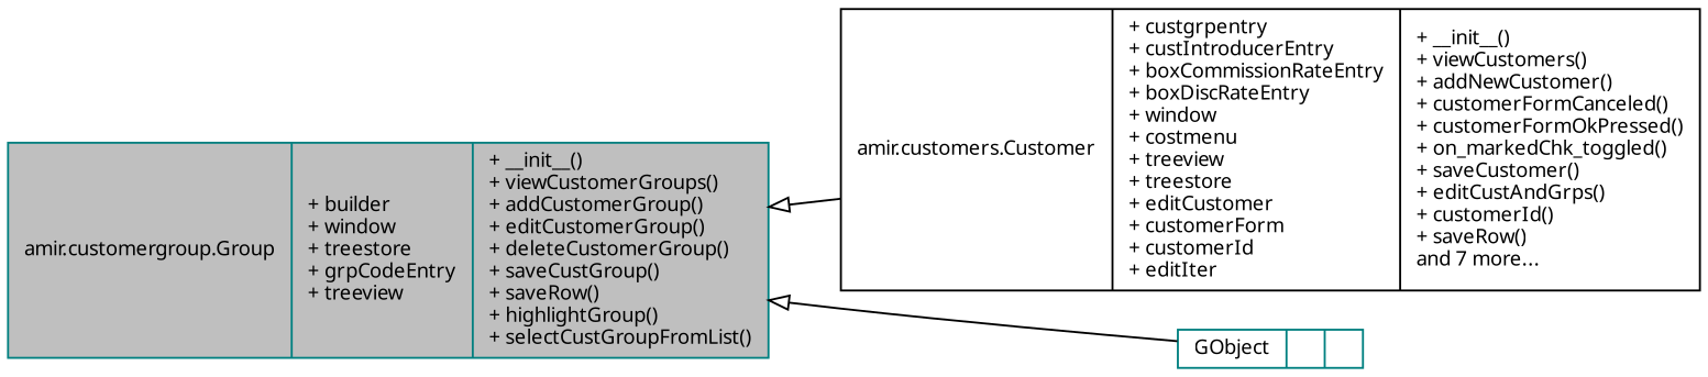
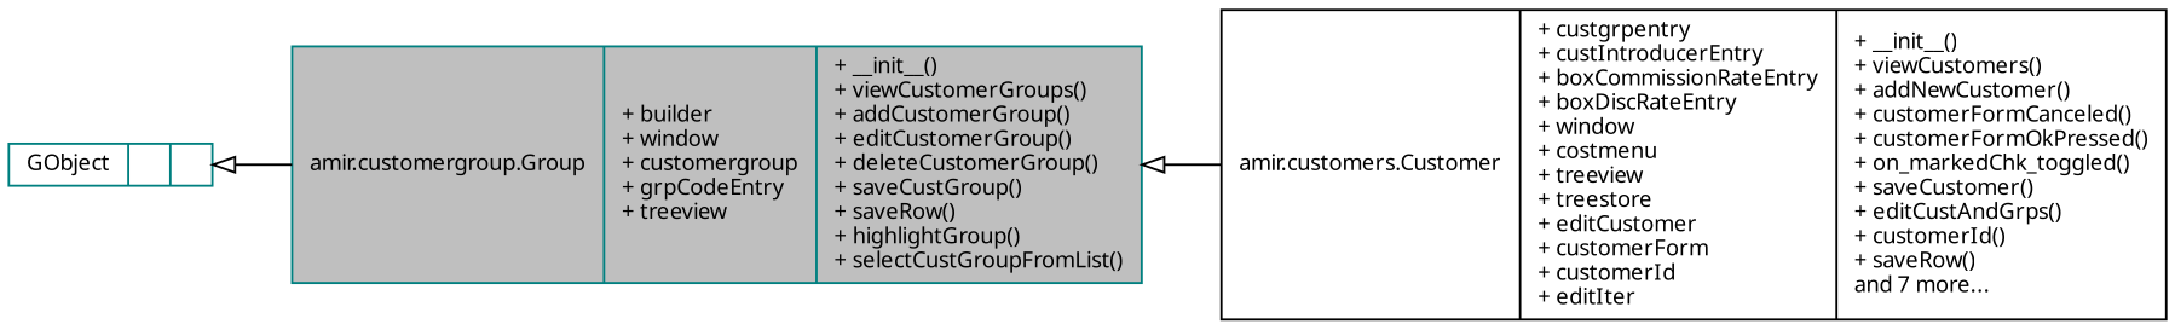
  digraph {
    rankdir=LR
    node [color=teal fillcolor=white fontname="FreeSans.ttf" fontsize=10 shape=record style=filled]
    edge [arrowtail=onormal color=black dir=back fontname="FreeSans.ttf" fontsize=10 labelfontname="FreeSans.ttf" labelfontsize=10 style=solid]
-   n1 [fillcolor=grey75 fontcolor=black height=0.2 label="{amir.customergroup.Group\n|+ builder\l+ window\l+ treestore\l+ grpCodeEntry\l+ treeview\l|+ __init__()\l+ viewCustomerGroups()\l+ addCustomerGroup()\l+ editCustomerGroup()\l+ deleteCustomerGroup()\l+ saveCustGroup()\l+ saveRow()\l+ highlightGroup()\l+ selectCustGroupFromList()\l}" width=0.4]
+   n1 [fillcolor=grey75 fontcolor=black height=0.2 label="{amir.customergroup.Group\n|+ builder\l+ window\l+ customergroup\l+ grpCodeEntry\l+ treeview\l|+ __init__()\l+ viewCustomerGroups()\l+ addCustomerGroup()\l+ editCustomerGroup()\l+ deleteCustomerGroup()\l+ saveCustGroup()\l+ saveRow()\l+ highlightGroup()\l+ selectCustGroupFromList()\l}" width=0.4]
    n2 [color=black height=0.2 label="{amir.customers.Customer\n|+ custgrpentry\l+ custIntroducerEntry\l+ boxCommissionRateEntry\l+ boxDiscRateEntry\l+ window\l+ costmenu\l+ treeview\l+ treestore\l+ editCustomer\l+ customerForm\l+ customerId\l+ editIter\l|+ __init__()\l+ viewCustomers()\l+ addNewCustomer()\l+ customerFormCanceled()\l+ customerFormOkPressed()\l+ on_markedChk_toggled()\l+ saveCustomer()\l+ editCustAndGrps()\l+ customerId()\l+ saveRow()\land 7 more...\l}" width=0.4]
    n3 [height=0.2 label="{GObject\n||}" width=0.4]
    n1 -> n2
-   n1 -> n3
+   n3 -> n1
  }
